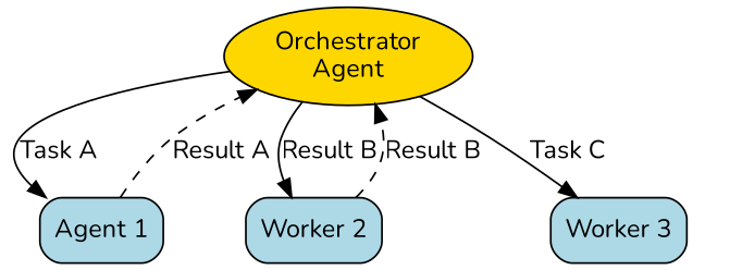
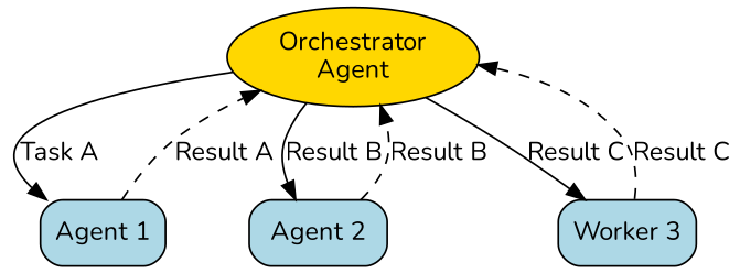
  digraph {
    fontname=Nunito
    rankdir=TB
    node [fillcolor=lightblue fontname=Nunito shape=box style="rounded,filled"]
    edge [fontname=Nunito]
    n1 [fillcolor=gold label="Orchestrator\nAgent" shape=ellipse]
    n2 [label="Agent 1"]
-   n3 [label="Worker 2"]
+   n3 [label="Agent 2"]
    n4 [label="Worker 3"]
    n1 -> n2 [label="Task A"]
    n1 -> n3 [label="Result B"]
-   n1 -> n4 [label="Task C"]
+   n1 -> n4 [label="Result C"]
    n2 -> n1 [label="Result A" style=dashed]
    n3 -> n1 [label="Result B" style=dashed]
+   n4 -> n1 [label="Result C" style=dashed]
  }
